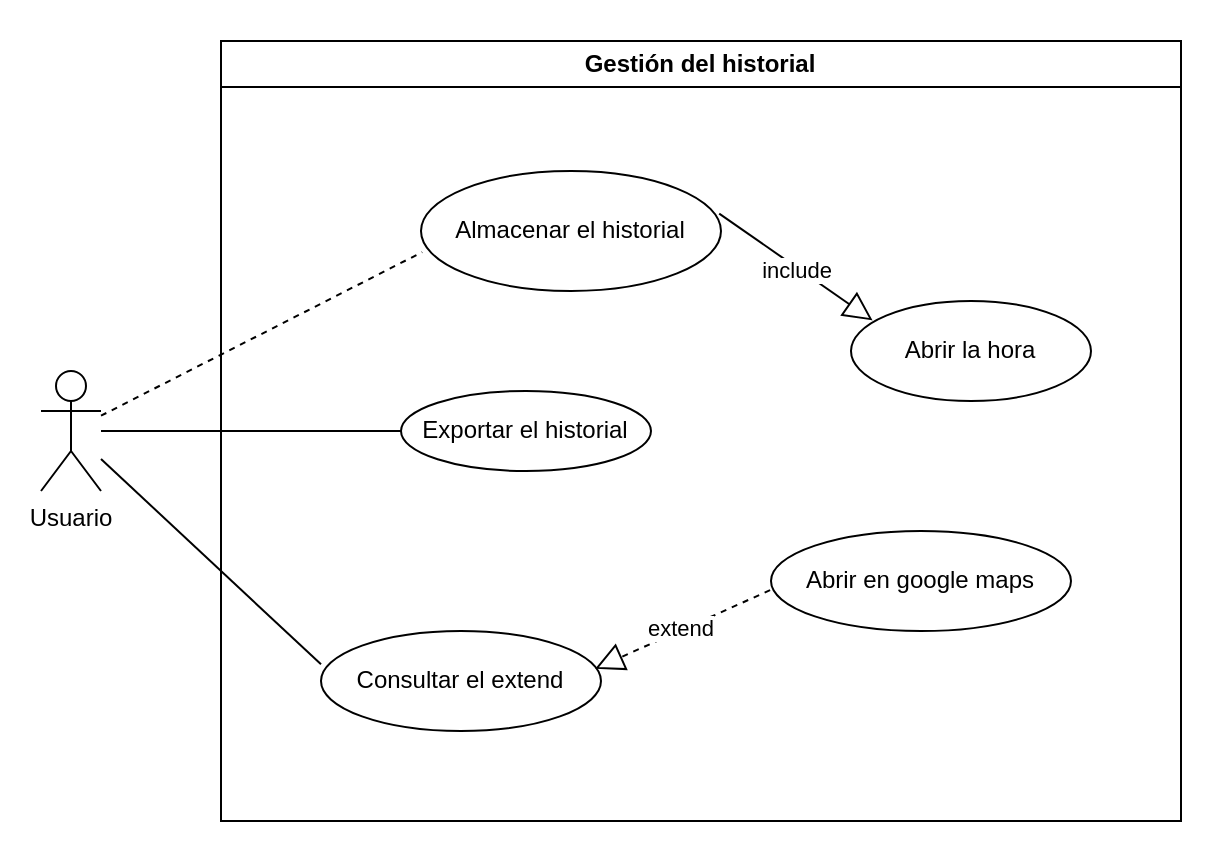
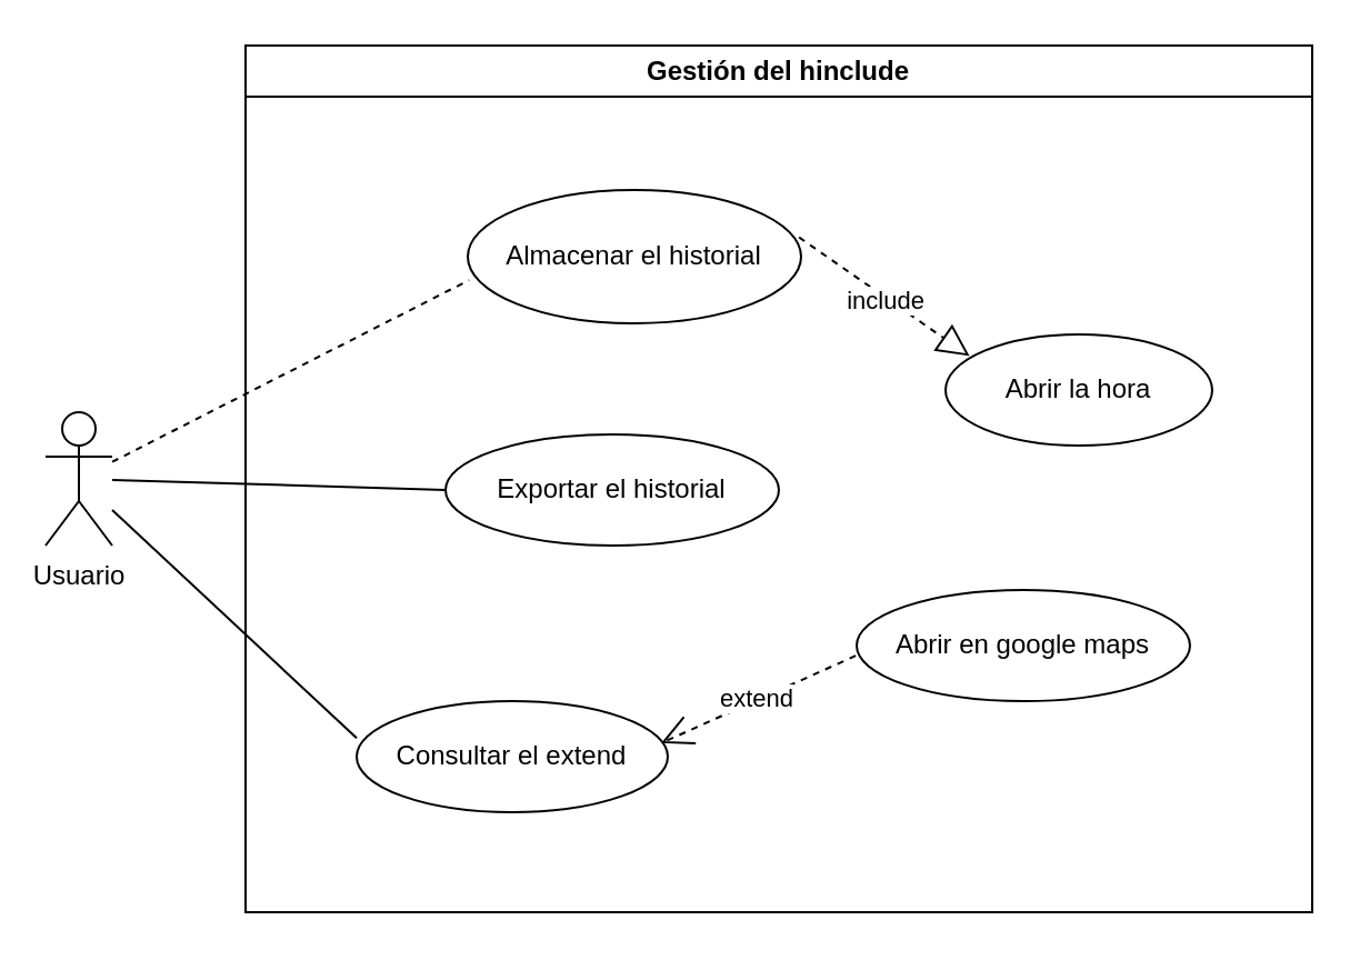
  <mxCell id="0" />
  <mxCell id="1" parent="0" />
  <mxCell id="2" value="Usuario" style="shape=umlActor;verticalLabelPosition=bottom;verticalAlign=top;html=1;" parent="1" vertex="1"><mxGeometry x="20" y="185" width="30" height="60" as="geometry" /></mxCell>
- <mxCell id="3" value="Gestión del h&lt;span style=&quot;background-color: transparent; color: light-dark(rgb(0, 0, 0), rgb(255, 255, 255));&quot;&gt;istorial&lt;/span&gt;" style="swimlane;whiteSpace=wrap;html=1;movable=1;resizable=1;rotatable=1;deletable=1;editable=1;locked=0;connectable=1;" parent="1" vertex="1"><mxGeometry x="110" y="20" width="480" height="390" as="geometry"><mxRectangle x="170" y="90" width="140" height="30" as="alternateBounds" /></mxGeometry></mxCell>
+ <mxCell id="3" value="Gestión del h&lt;span style=&quot;background-color: transparent; color: light-dark(rgb(0, 0, 0), rgb(255, 255, 255));&quot;&gt;include&lt;/span&gt;" style="swimlane;whiteSpace=wrap;html=1;movable=1;resizable=1;rotatable=1;deletable=1;editable=1;locked=0;connectable=1;" parent="1" vertex="1"><mxGeometry x="110" y="20" width="480" height="390" as="geometry"><mxRectangle x="170" y="90" width="140" height="30" as="alternateBounds" /></mxGeometry></mxCell>
  <mxCell id="4" value="Almacenar el historial" style="ellipse;whiteSpace=wrap;html=1;" parent="3" vertex="1"><mxGeometry x="100" y="65" width="150" height="60" as="geometry" /></mxCell>
  <mxCell id="5" value="Abrir la hora" style="ellipse;whiteSpace=wrap;html=1;" parent="3" vertex="1"><mxGeometry x="315" y="130" width="120" height="50" as="geometry" /></mxCell>
  <mxCell id="6" value="Consultar el extend" style="ellipse;whiteSpace=wrap;html=1;" parent="3" vertex="1"><mxGeometry x="50" y="295" width="140" height="50" as="geometry" /></mxCell>
  <mxCell id="7" style="edgeStyle=orthogonalEdgeStyle;rounded=0;orthogonalLoop=1;jettySize=auto;html=1;exitX=0.5;exitY=1;exitDx=0;exitDy=0;" parent="3" source="6" target="6" edge="1"><mxGeometry relative="1" as="geometry" /></mxCell>
- <mxCell id="8" value="Exportar el historial" style="ellipse;whiteSpace=wrap;html=1;" parent="3" vertex="1"><mxGeometry x="90" y="175" width="125" height="40" as="geometry" /></mxCell>
+ <mxCell id="8" value="Exportar el historial" style="ellipse;whiteSpace=wrap;html=1;" parent="3" vertex="1"><mxGeometry x="90" y="175" width="150" height="50" as="geometry" /></mxCell>
  <mxCell id="9" value="Abrir en google maps" style="ellipse;whiteSpace=wrap;html=1;" parent="3" vertex="1"><mxGeometry x="275" y="245" width="150" height="50" as="geometry" /></mxCell>
- <mxCell id="10" value="" style="endArrow=block;dashed=1;endFill=0;endSize=12;html=1;rounded=0;exitX=-0.003;exitY=0.592;exitDx=0;exitDy=0;exitPerimeter=0;entryX=0.979;entryY=0.378;entryDx=0;entryDy=0;entryPerimeter=0;" parent="3" source="9" target="6" edge="1"><mxGeometry width="160" relative="1" as="geometry"><mxPoint x="285" y="325" as="sourcePoint" /><mxPoint x="200" y="260" as="targetPoint" /></mxGeometry></mxCell>
+ <mxCell id="10" value="" style="endArrow=open;dashed=1;endFill=0;endSize=12;html=1;rounded=0;exitX=-0.003;exitY=0.592;exitDx=0;exitDy=0;exitPerimeter=0;entryX=0.979;entryY=0.378;entryDx=0;entryDy=0;entryPerimeter=0;" parent="3" source="9" target="6" edge="1"><mxGeometry width="160" relative="1" as="geometry"><mxPoint x="285" y="325" as="sourcePoint" /><mxPoint x="200" y="260" as="targetPoint" /></mxGeometry></mxCell>
  <mxCell id="11" value="extend" style="edgeLabel;html=1;align=center;verticalAlign=middle;resizable=0;points=[];" parent="10" vertex="1" connectable="0"><mxGeometry x="0.02" y="-1" relative="1" as="geometry"><mxPoint as="offset" /></mxGeometry></mxCell>
- <mxCell id="12" value="" style="endArrow=block;dashed=0;endFill=0;endSize=12;html=1;rounded=0;exitX=0.994;exitY=0.355;exitDx=0;exitDy=0;entryX=0.09;entryY=0.194;entryDx=0;entryDy=0;exitPerimeter=0;entryPerimeter=0;" parent="3" source="4" target="5" edge="1"><mxGeometry width="160" relative="1" as="geometry"><mxPoint x="265.6" y="65.82" as="sourcePoint" /><mxPoint x="438.4" y="110" as="targetPoint" /></mxGeometry></mxCell>
+ <mxCell id="12" value="" style="endArrow=block;dashed=1;endFill=0;endSize=12;html=1;rounded=0;exitX=0.994;exitY=0.355;exitDx=0;exitDy=0;entryX=0.09;entryY=0.194;entryDx=0;entryDy=0;exitPerimeter=0;entryPerimeter=0;" parent="3" source="4" target="5" edge="1"><mxGeometry width="160" relative="1" as="geometry"><mxPoint x="265.6" y="65.82" as="sourcePoint" /><mxPoint x="438.4" y="110" as="targetPoint" /></mxGeometry></mxCell>
  <mxCell id="13" value="include" style="edgeLabel;html=1;align=center;verticalAlign=middle;resizable=0;points=[];" parent="12" vertex="1" connectable="0"><mxGeometry x="0.02" y="-1" relative="1" as="geometry"><mxPoint as="offset" /></mxGeometry></mxCell>
  <mxCell id="14" value="" style="endArrow=none;html=1;rounded=0;entryX=0.004;entryY=0.676;entryDx=0;entryDy=0;entryPerimeter=0;dashed=1;" parent="1" source="2" target="4" edge="1"><mxGeometry width="50" height="50" relative="1" as="geometry"><mxPoint x="40" y="195" as="sourcePoint" /><mxPoint x="140" y="155" as="targetPoint" /></mxGeometry></mxCell>
  <mxCell id="15" value="" style="endArrow=none;html=1;rounded=0;entryX=0;entryY=0.333;entryDx=0;entryDy=0;entryPerimeter=0;" parent="1" source="2" target="6" edge="1"><mxGeometry width="50" height="50" relative="1" as="geometry"><mxPoint x="30" y="245" as="sourcePoint" /><mxPoint x="180" y="315" as="targetPoint" /></mxGeometry></mxCell>
  <mxCell id="16" value="" style="endArrow=none;html=1;rounded=0;entryX=0;entryY=0.5;entryDx=0;entryDy=0;" parent="1" source="2" target="8" edge="1"><mxGeometry width="50" height="50" relative="1" as="geometry"><mxPoint x="80" y="263" as="sourcePoint" /><mxPoint x="190" y="185" as="targetPoint" /></mxGeometry></mxCell>
